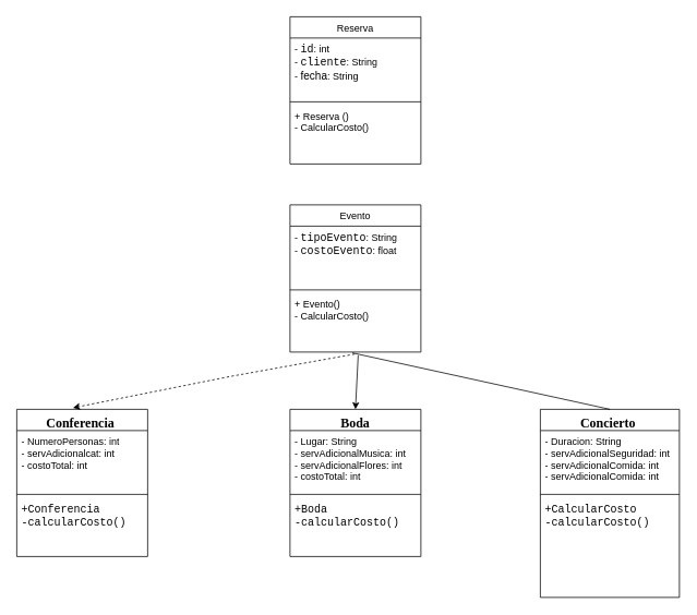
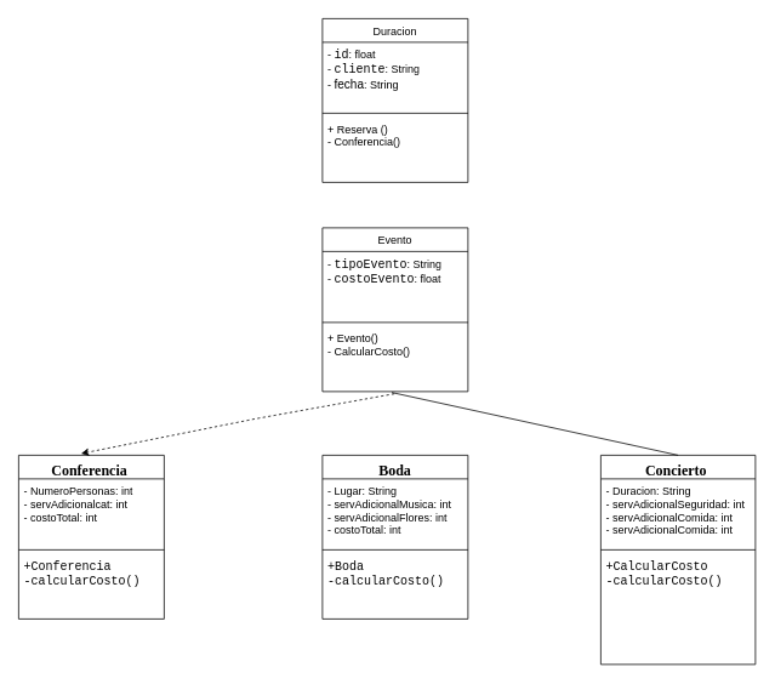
  <mxCell id="0" />
  <mxCell id="1" parent="0" />
- <mxCell id="2" value="&lt;span style=&quot;font-weight: 400;&quot;&gt;Reserva&lt;/span&gt;" style="swimlane;fontStyle=1;align=center;verticalAlign=top;childLayout=stackLayout;horizontal=1;startSize=26;horizontalStack=0;resizeParent=1;resizeParentMax=0;resizeLast=0;collapsible=1;marginBottom=0;whiteSpace=wrap;html=1;" parent="1" vertex="1"><mxGeometry x="354" y="20" width="160" height="180" as="geometry" /></mxCell>
- <mxCell id="3" value="-&amp;nbsp;&lt;span style=&quot;font-family: &amp;quot;Courier New&amp;quot;; font-size: 13.333px;&quot;&gt;id&lt;/span&gt;: int&lt;div&gt;-&amp;nbsp;&lt;span style=&quot;font-family: &amp;quot;Courier New&amp;quot;; font-size: 13.333px;&quot;&gt;cliente&lt;/span&gt;: String&lt;/div&gt;&lt;div&gt;-&amp;nbsp;&lt;span style=&quot;font-size: 13.333px;&quot;&gt;fecha&lt;/span&gt;: String&lt;br&gt;&lt;/div&gt;" style="text;strokeColor=none;fillColor=none;align=left;verticalAlign=top;spacingLeft=4;spacingRight=4;overflow=hidden;rotatable=0;points=[[0,0.5],[1,0.5]];portConstraint=eastwest;whiteSpace=wrap;html=1;" parent="2" vertex="1"><mxGeometry y="26" width="160" height="74" as="geometry" /></mxCell>
+ <mxCell id="2" value="&lt;span style=&quot;font-weight: 400;&quot;&gt;Duracion&lt;/span&gt;" style="swimlane;fontStyle=1;align=center;verticalAlign=top;childLayout=stackLayout;horizontal=1;startSize=26;horizontalStack=0;resizeParent=1;resizeParentMax=0;resizeLast=0;collapsible=1;marginBottom=0;whiteSpace=wrap;html=1;" parent="1" vertex="1"><mxGeometry x="354" y="20" width="160" height="180" as="geometry" /></mxCell>
+ <mxCell id="3" value="-&amp;nbsp;&lt;span style=&quot;font-family: &amp;quot;Courier New&amp;quot;; font-size: 13.333px;&quot;&gt;id&lt;/span&gt;: float&lt;div&gt;-&amp;nbsp;&lt;span style=&quot;font-family: &amp;quot;Courier New&amp;quot;; font-size: 13.333px;&quot;&gt;cliente&lt;/span&gt;: String&lt;/div&gt;&lt;div&gt;-&amp;nbsp;&lt;span style=&quot;font-size: 13.333px;&quot;&gt;fecha&lt;/span&gt;: String&lt;br&gt;&lt;/div&gt;" style="text;strokeColor=none;fillColor=none;align=left;verticalAlign=top;spacingLeft=4;spacingRight=4;overflow=hidden;rotatable=0;points=[[0,0.5],[1,0.5]];portConstraint=eastwest;whiteSpace=wrap;html=1;" parent="2" vertex="1"><mxGeometry y="26" width="160" height="74" as="geometry" /></mxCell>
  <mxCell id="4" value="" style="line;strokeWidth=1;fillColor=none;align=left;verticalAlign=middle;spacingTop=-1;spacingLeft=3;spacingRight=3;rotatable=0;labelPosition=right;points=[];portConstraint=eastwest;strokeColor=inherit;" parent="2" vertex="1"><mxGeometry y="100" width="160" height="8" as="geometry" /></mxCell>
- <mxCell id="5" value="+ Reserva ()&lt;div&gt;- CalcularCosto()&lt;br&gt;&lt;div&gt;&lt;br&gt;&lt;/div&gt;&lt;/div&gt;" style="text;strokeColor=none;fillColor=none;align=left;verticalAlign=top;spacingLeft=4;spacingRight=4;overflow=hidden;rotatable=0;points=[[0,0.5],[1,0.5]];portConstraint=eastwest;whiteSpace=wrap;html=1;" parent="2" vertex="1"><mxGeometry y="108" width="160" height="72" as="geometry" /></mxCell>
+ <mxCell id="5" value="+ Reserva ()&lt;div&gt;- Conferencia()&lt;br&gt;&lt;div&gt;&lt;br&gt;&lt;/div&gt;&lt;/div&gt;" style="text;strokeColor=none;fillColor=none;align=left;verticalAlign=top;spacingLeft=4;spacingRight=4;overflow=hidden;rotatable=0;points=[[0,0.5],[1,0.5]];portConstraint=eastwest;whiteSpace=wrap;html=1;" parent="2" vertex="1"><mxGeometry y="108" width="160" height="72" as="geometry" /></mxCell>
  <mxCell id="6" value="&lt;span style=&quot;font-weight: 400;&quot;&gt;Evento&lt;/span&gt;" style="swimlane;fontStyle=1;align=center;verticalAlign=top;childLayout=stackLayout;horizontal=1;startSize=26;horizontalStack=0;resizeParent=1;resizeParentMax=0;resizeLast=0;collapsible=1;marginBottom=0;whiteSpace=wrap;html=1;" parent="1" vertex="1"><mxGeometry x="354" y="250" width="160" height="180" as="geometry" /></mxCell>
  <mxCell id="7" value="-&amp;nbsp;&lt;span style=&quot;font-size:10.0pt;line-height:&lt;br/&gt;107%;font-family:&amp;quot;Courier New&amp;quot;;mso-fareast-font-family:&amp;quot;Times New Roman&amp;quot;;&lt;br/&gt;mso-font-kerning:0pt;mso-ligatures:none;mso-ansi-language:ES-MX;mso-fareast-language:&lt;br/&gt;ES-MX;mso-bidi-language:AR-SA&quot; lang=&quot;ES-MX&quot;&gt;tipoEvento&lt;/span&gt;: String&lt;div&gt;-&amp;nbsp;&lt;span style=&quot;font-size:10.0pt;line-height:&lt;br/&gt;107%;font-family:&amp;quot;Courier New&amp;quot;;mso-fareast-font-family:&amp;quot;Times New Roman&amp;quot;;&lt;br/&gt;mso-font-kerning:0pt;mso-ligatures:none;mso-ansi-language:ES-MX;mso-fareast-language:&lt;br/&gt;ES-MX;mso-bidi-language:AR-SA&quot; lang=&quot;ES-MX&quot;&gt;costoEvento&lt;/span&gt;: float&lt;/div&gt;" style="text;strokeColor=none;fillColor=none;align=left;verticalAlign=top;spacingLeft=4;spacingRight=4;overflow=hidden;rotatable=0;points=[[0,0.5],[1,0.5]];portConstraint=eastwest;whiteSpace=wrap;html=1;" parent="6" vertex="1"><mxGeometry y="26" width="160" height="74" as="geometry" /></mxCell>
  <mxCell id="8" value="" style="line;strokeWidth=1;fillColor=none;align=left;verticalAlign=middle;spacingTop=-1;spacingLeft=3;spacingRight=3;rotatable=0;labelPosition=right;points=[];portConstraint=eastwest;strokeColor=inherit;" parent="6" vertex="1"><mxGeometry y="100" width="160" height="8" as="geometry" /></mxCell>
  <mxCell id="9" value="+ Evento()&lt;div&gt;- CalcularCosto()&lt;br&gt;&lt;div&gt;&lt;br&gt;&lt;/div&gt;&lt;/div&gt;" style="text;strokeColor=none;fillColor=none;align=left;verticalAlign=top;spacingLeft=4;spacingRight=4;overflow=hidden;rotatable=0;points=[[0,0.5],[1,0.5]];portConstraint=eastwest;whiteSpace=wrap;html=1;" parent="6" vertex="1"><mxGeometry y="108" width="160" height="72" as="geometry" /></mxCell>
  <mxCell id="10" value="&lt;b&gt;&lt;span style=&quot;font-size:12.0pt;&lt;br/&gt;line-height:107%;font-family:&amp;quot;Times New Roman&amp;quot;,serif;mso-fareast-font-family:&lt;br/&gt;&amp;quot;Times New Roman&amp;quot;;mso-font-kerning:0pt;mso-ligatures:none;mso-ansi-language:&lt;br/&gt;ES-MX;mso-fareast-language:ES-MX;mso-bidi-language:AR-SA&quot; lang=&quot;ES-MX&quot;&gt;Conferencia&amp;nbsp;&lt;/span&gt;&lt;/b&gt;" style="swimlane;fontStyle=1;align=center;verticalAlign=top;childLayout=stackLayout;horizontal=1;startSize=26;horizontalStack=0;resizeParent=1;resizeParentMax=0;resizeLast=0;collapsible=1;marginBottom=0;whiteSpace=wrap;html=1;" parent="1" vertex="1"><mxGeometry y="500" width="160" height="180" as="geometry" x="20" /></mxCell>
  <mxCell id="11" value="- NumeroPersonas: int&lt;div&gt;- servAdicionalcat: int&lt;br&gt;&lt;/div&gt;&lt;div&gt;- costoTotal: int&lt;br&gt;&lt;/div&gt;" style="text;strokeColor=none;fillColor=none;align=left;verticalAlign=top;spacingLeft=4;spacingRight=4;overflow=hidden;rotatable=0;points=[[0,0.5],[1,0.5]];portConstraint=eastwest;whiteSpace=wrap;html=1;" parent="10" vertex="1"><mxGeometry y="26" width="160" height="74" as="geometry" /></mxCell>
  <mxCell id="12" value="" style="line;strokeWidth=1;fillColor=none;align=left;verticalAlign=middle;spacingTop=-1;spacingLeft=3;spacingRight=3;rotatable=0;labelPosition=right;points=[];portConstraint=eastwest;strokeColor=inherit;" parent="10" vertex="1"><mxGeometry y="100" width="160" height="8" as="geometry" /></mxCell>
  <mxCell id="13" value="&lt;div&gt;&lt;div&gt;&lt;span style=&quot;font-size:10.0pt;line-height:&lt;br/&gt;107%;font-family:&amp;quot;Courier New&amp;quot;;mso-fareast-font-family:&amp;quot;Times New Roman&amp;quot;;&lt;br/&gt;mso-font-kerning:0pt;mso-ligatures:none;mso-ansi-language:ES-MX;mso-fareast-language:&lt;br/&gt;ES-MX;mso-bidi-language:AR-SA&quot; lang=&quot;ES-MX&quot;&gt;+Conferencia&lt;/span&gt;&lt;/div&gt;&lt;div&gt;&lt;span style=&quot;font-size:10.0pt;line-height:&lt;br/&gt;107%;font-family:&amp;quot;Courier New&amp;quot;;mso-fareast-font-family:&amp;quot;Times New Roman&amp;quot;;&lt;br/&gt;mso-font-kerning:0pt;mso-ligatures:none;mso-ansi-language:ES-MX;mso-fareast-language:&lt;br/&gt;ES-MX;mso-bidi-language:AR-SA&quot; lang=&quot;ES-MX&quot;&gt;-calcularCosto()&lt;/span&gt;&lt;br&gt;&lt;/div&gt;&lt;/div&gt;" style="text;strokeColor=none;fillColor=none;align=left;verticalAlign=top;spacingLeft=4;spacingRight=4;overflow=hidden;rotatable=0;points=[[0,0.5],[1,0.5]];portConstraint=eastwest;whiteSpace=wrap;html=1;" parent="10" vertex="1"><mxGeometry y="108" width="160" height="72" as="geometry" /></mxCell>
  <mxCell id="14" value="&lt;b&gt;&lt;span style=&quot;font-size:12.0pt;&lt;br/&gt;line-height:107%;font-family:&amp;quot;Times New Roman&amp;quot;,serif;mso-fareast-font-family:&lt;br/&gt;&amp;quot;Times New Roman&amp;quot;;mso-font-kerning:0pt;mso-ligatures:none;mso-ansi-language:&lt;br/&gt;ES-MX;mso-fareast-language:ES-MX;mso-bidi-language:AR-SA&quot; lang=&quot;ES-MX&quot;&gt;Boda&lt;/span&gt;&lt;/b&gt;" style="swimlane;fontStyle=1;align=center;verticalAlign=top;childLayout=stackLayout;horizontal=1;startSize=26;horizontalStack=0;resizeParent=1;resizeParentMax=0;resizeLast=0;collapsible=1;marginBottom=0;whiteSpace=wrap;html=1;" parent="1" vertex="1"><mxGeometry x="354" y="500" width="160" height="180" as="geometry" /></mxCell>
  <mxCell id="15" value="- Lugar: String&lt;div&gt;- servAdicionalMusica: int&lt;br&gt;&lt;/div&gt;&lt;div&gt;- servAdicionalFlores: int&lt;br&gt;&lt;/div&gt;&lt;div&gt;- costoTotal: int&lt;br&gt;&lt;/div&gt;" style="text;strokeColor=none;fillColor=none;align=left;verticalAlign=top;spacingLeft=4;spacingRight=4;overflow=hidden;rotatable=0;points=[[0,0.5],[1,0.5]];portConstraint=eastwest;whiteSpace=wrap;html=1;" parent="14" vertex="1"><mxGeometry y="26" width="160" height="74" as="geometry" /></mxCell>
  <mxCell id="16" value="" style="line;strokeWidth=1;fillColor=none;align=left;verticalAlign=middle;spacingTop=-1;spacingLeft=3;spacingRight=3;rotatable=0;labelPosition=right;points=[];portConstraint=eastwest;strokeColor=inherit;" parent="14" vertex="1"><mxGeometry y="100" width="160" height="8" as="geometry" /></mxCell>
  <mxCell id="17" value="&lt;div&gt;&lt;div&gt;&lt;span style=&quot;font-size:10.0pt;line-height:&lt;br/&gt;107%;font-family:&amp;quot;Courier New&amp;quot;;mso-fareast-font-family:&amp;quot;Times New Roman&amp;quot;;&lt;br/&gt;mso-font-kerning:0pt;mso-ligatures:none;mso-ansi-language:ES-MX;mso-fareast-language:&lt;br/&gt;ES-MX;mso-bidi-language:AR-SA&quot; lang=&quot;ES-MX&quot;&gt;+Boda&lt;/span&gt;&lt;/div&gt;&lt;div&gt;&lt;span style=&quot;font-size:10.0pt;line-height:&lt;br/&gt;107%;font-family:&amp;quot;Courier New&amp;quot;;mso-fareast-font-family:&amp;quot;Times New Roman&amp;quot;;&lt;br/&gt;mso-font-kerning:0pt;mso-ligatures:none;mso-ansi-language:ES-MX;mso-fareast-language:&lt;br/&gt;ES-MX;mso-bidi-language:AR-SA&quot; lang=&quot;ES-MX&quot;&gt;-calcularCosto()&lt;/span&gt;&lt;br&gt;&lt;/div&gt;&lt;/div&gt;" style="text;strokeColor=none;fillColor=none;align=left;verticalAlign=top;spacingLeft=4;spacingRight=4;overflow=hidden;rotatable=0;points=[[0,0.5],[1,0.5]];portConstraint=eastwest;whiteSpace=wrap;html=1;" parent="14" vertex="1"><mxGeometry y="108" width="160" height="72" as="geometry" /></mxCell>
  <mxCell id="18" value="&lt;b&gt;&lt;span style=&quot;font-size:12.0pt;&lt;br/&gt;line-height:107%;font-family:&amp;quot;Times New Roman&amp;quot;,serif;mso-fareast-font-family:&lt;br/&gt;&amp;quot;Times New Roman&amp;quot;;mso-font-kerning:0pt;mso-ligatures:none;mso-ansi-language:&lt;br/&gt;ES-MX;mso-fareast-language:ES-MX;mso-bidi-language:AR-SA&quot; lang=&quot;ES-MX&quot;&gt;Concierto&amp;nbsp;&lt;/span&gt;&lt;/b&gt;" style="swimlane;fontStyle=1;align=center;verticalAlign=top;childLayout=stackLayout;horizontal=1;startSize=26;horizontalStack=0;resizeParent=1;resizeParentMax=0;resizeLast=0;collapsible=1;marginBottom=0;whiteSpace=wrap;html=1;" parent="1" vertex="1"><mxGeometry x="660" y="500" width="170" height="230" as="geometry" /></mxCell>
  <mxCell id="19" value="- Duracion: String&lt;div&gt;- servAdicionalSeguridad: int&lt;br&gt;&lt;/div&gt;&lt;div&gt;- servAdicionalComida: int&lt;br&gt;&lt;/div&gt;&lt;div&gt;- servAdicionalComida: int&lt;br&gt;&lt;/div&gt;" style="text;strokeColor=none;fillColor=none;align=left;verticalAlign=top;spacingLeft=4;spacingRight=4;overflow=hidden;rotatable=0;points=[[0,0.5],[1,0.5]];portConstraint=eastwest;whiteSpace=wrap;html=1;" parent="18" vertex="1"><mxGeometry y="26" width="170" height="74" as="geometry" /></mxCell>
  <mxCell id="20" value="" style="line;strokeWidth=1;fillColor=none;align=left;verticalAlign=middle;spacingTop=-1;spacingLeft=3;spacingRight=3;rotatable=0;labelPosition=right;points=[];portConstraint=eastwest;strokeColor=inherit;" parent="18" vertex="1"><mxGeometry y="100" width="170" height="8" as="geometry" /></mxCell>
  <mxCell id="21" value="&lt;div&gt;&lt;div&gt;&lt;span style=&quot;font-size:10.0pt;line-height:&lt;br/&gt;107%;font-family:&amp;quot;Courier New&amp;quot;;mso-fareast-font-family:&amp;quot;Times New Roman&amp;quot;;&lt;br/&gt;mso-font-kerning:0pt;mso-ligatures:none;mso-ansi-language:ES-MX;mso-fareast-language:&lt;br/&gt;ES-MX;mso-bidi-language:AR-SA&quot; lang=&quot;ES-MX&quot;&gt;+CalcularCosto&lt;/span&gt;&lt;/div&gt;&lt;div&gt;&lt;span style=&quot;font-size:10.0pt;line-height:&lt;br/&gt;107%;font-family:&amp;quot;Courier New&amp;quot;;mso-fareast-font-family:&amp;quot;Times New Roman&amp;quot;;&lt;br/&gt;mso-font-kerning:0pt;mso-ligatures:none;mso-ansi-language:ES-MX;mso-fareast-language:&lt;br/&gt;ES-MX;mso-bidi-language:AR-SA&quot; lang=&quot;ES-MX&quot;&gt;-calcularCosto()&lt;/span&gt;&lt;br&gt;&lt;/div&gt;&lt;/div&gt;" style="text;strokeColor=none;fillColor=none;align=left;verticalAlign=top;spacingLeft=4;spacingRight=4;overflow=hidden;rotatable=0;points=[[0,0.5],[1,0.5]];portConstraint=eastwest;whiteSpace=wrap;html=1;" parent="18" vertex="1"><mxGeometry y="108" width="170" height="122" as="geometry" /></mxCell>
  <mxCell id="22" value="" style="endArrow=classic;html=1;rounded=0;entryX=0.429;entryY=-0.01;entryDx=0;entryDy=0;entryPerimeter=0;exitX=0.494;exitY=1.034;exitDx=0;exitDy=0;exitPerimeter=0;dashed=1;" edge="1" parent="1" source="9" target="10"><mxGeometry width="50" height="50" relative="1" as="geometry"><mxPoint x="441" y="260" as="sourcePoint" /><mxPoint x="440" y="220" as="targetPoint" /><Array as="points"><mxPoint x="280" y="460" /></Array></mxGeometry></mxCell>
  <mxCell id="23" value="" style="endArrow=none;html=1;rounded=0;entryX=0.5;entryY=0;entryDx=0;entryDy=0;exitX=0.476;exitY=1.014;exitDx=0;exitDy=0;exitPerimeter=0;" edge="1" parent="1" source="9" target="18"><mxGeometry width="50" height="50" relative="1" as="geometry"><mxPoint x="443" y="442" as="sourcePoint" /><mxPoint x="99" y="508" as="targetPoint" /><Array as="points" /></mxGeometry></mxCell>
- <mxCell id="24" value="" style="endArrow=classic;html=1;rounded=0;entryX=0.5;entryY=0;entryDx=0;entryDy=0;exitX=0.521;exitY=1.054;exitDx=0;exitDy=0;exitPerimeter=0;" edge="1" parent="1" source="9" target="14"><mxGeometry width="50" height="50" relative="1" as="geometry"><mxPoint x="453" y="452" as="sourcePoint" /><mxPoint x="109" y="518" as="targetPoint" /><Array as="points" /></mxGeometry></mxCell>
